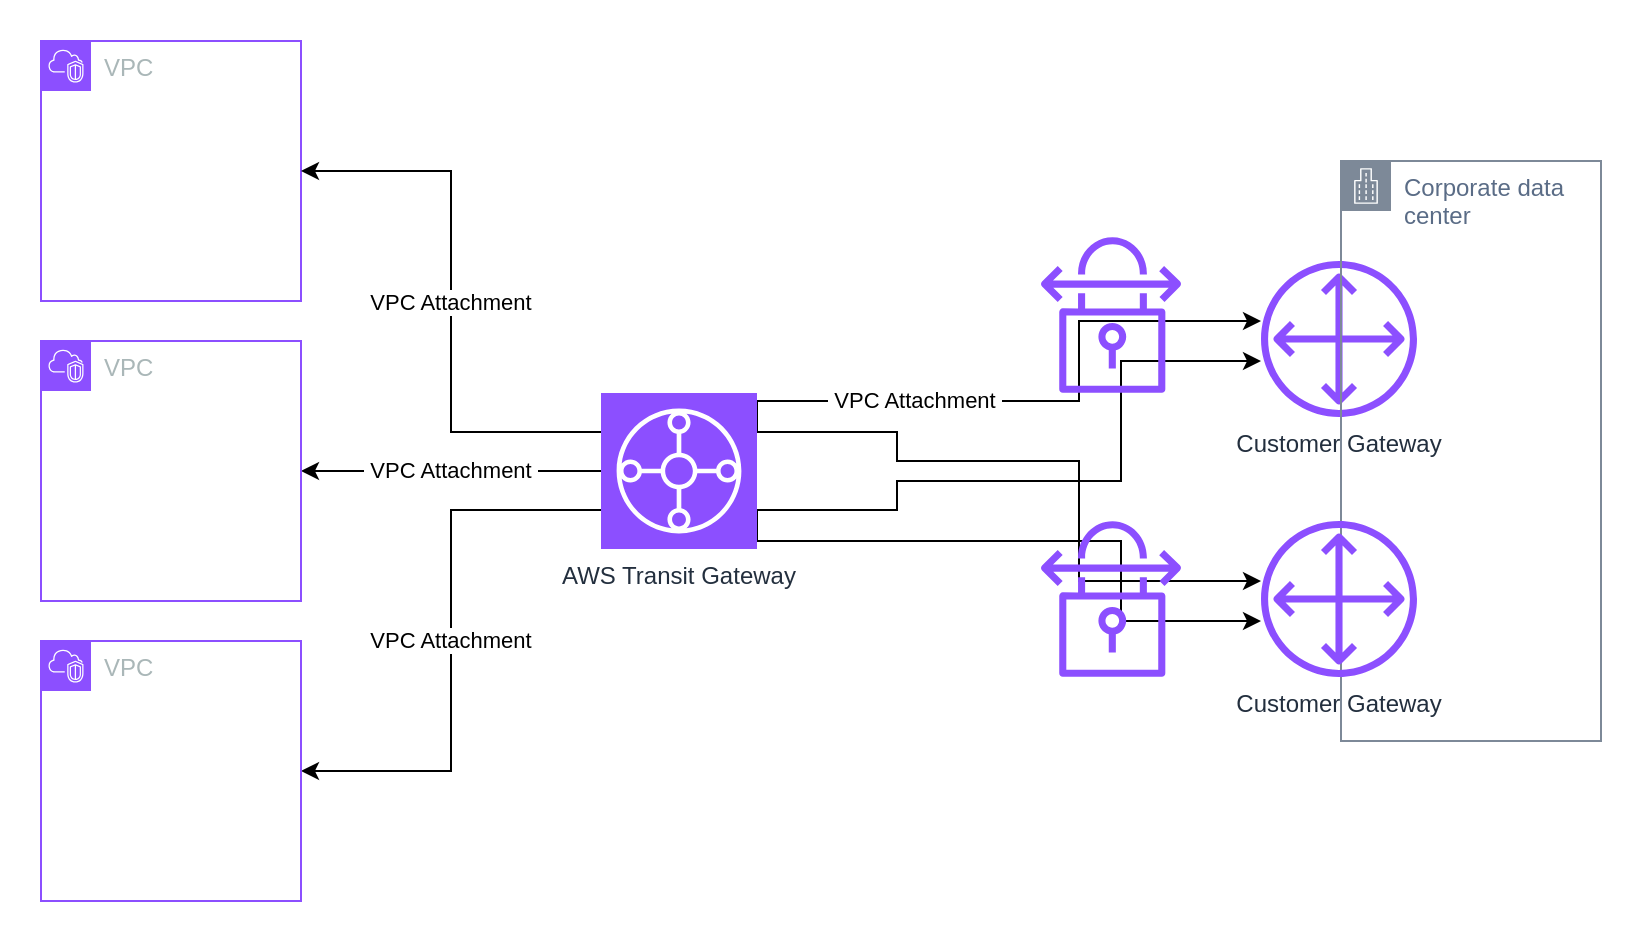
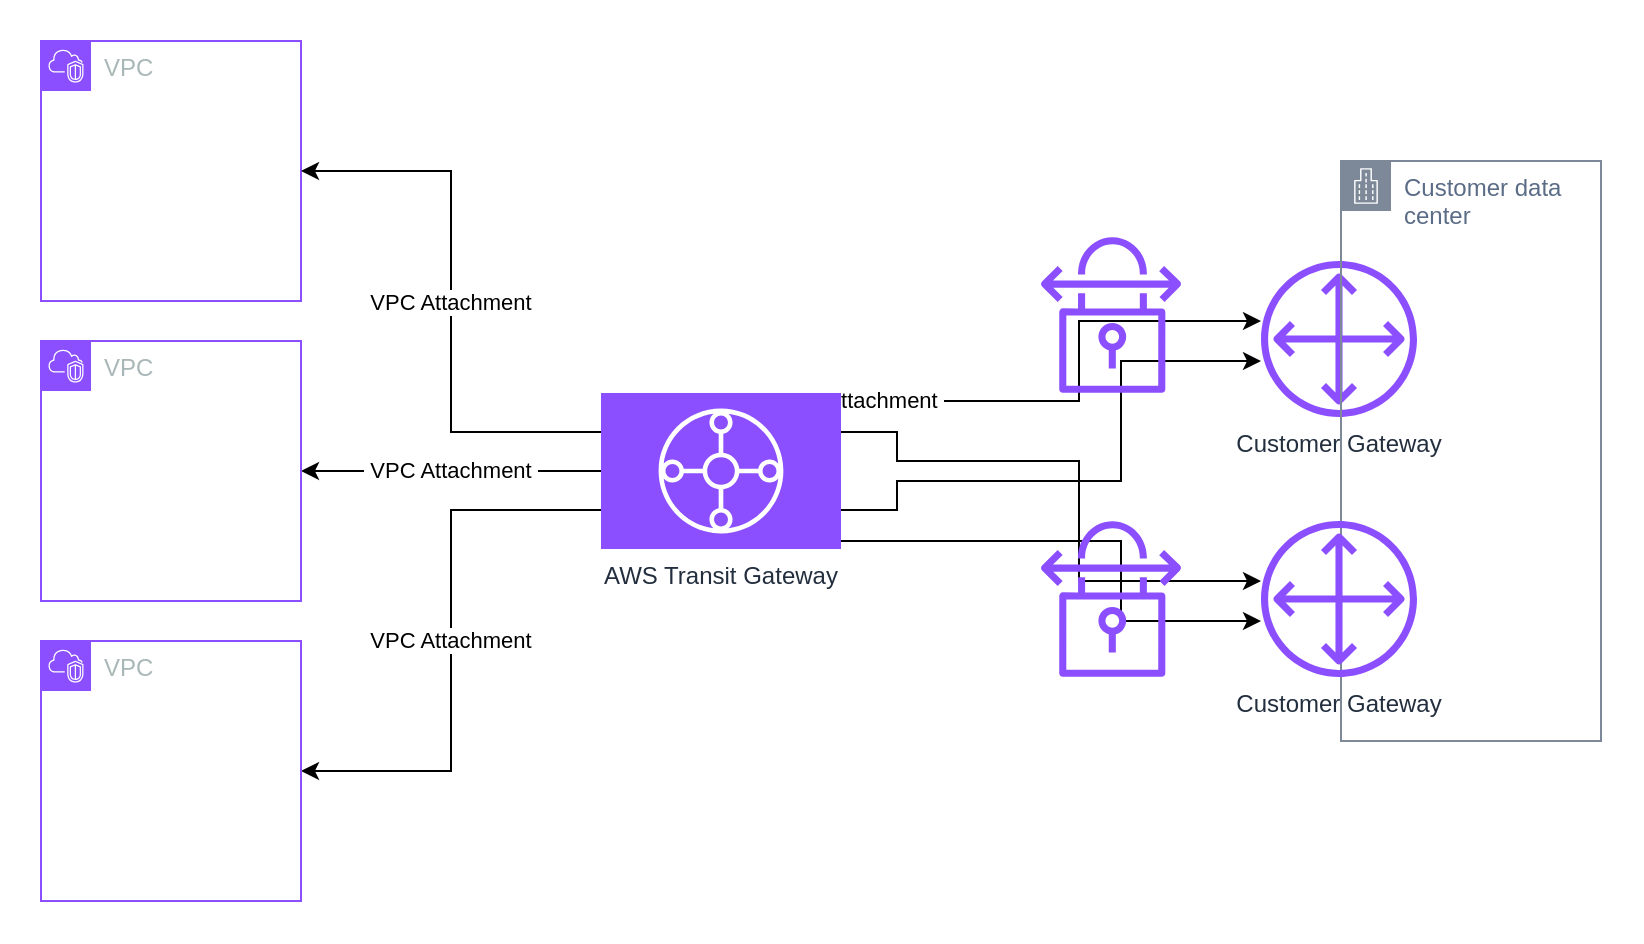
  <mxCell id="0" />
  <mxCell id="1" parent="0" />
  <mxCell id="2" value="VPC" style="points=[[0,0],[0.25,0],[0.5,0],[0.75,0],[1,0],[1,0.25],[1,0.5],[1,0.75],[1,1],[0.75,1],[0.5,1],[0.25,1],[0,1],[0,0.75],[0,0.5],[0,0.25]];outlineConnect=0;gradientColor=none;html=1;whiteSpace=wrap;fontSize=12;fontStyle=0;container=1;pointerEvents=0;collapsible=0;recursiveResize=0;shape=mxgraph.aws4.group;grIcon=mxgraph.aws4.group_vpc2;strokeColor=#8C4FFF;fillColor=none;verticalAlign=top;align=left;spacingLeft=30;fontColor=#AAB7B8;dashed=0;" parent="1" vertex="1"><mxGeometry x="20" y="20" width="130" height="130" as="geometry" /></mxCell>
  <mxCell id="3" value="&lt;span style=&quot;color: rgb(0, 0, 0); font-family: Helvetica; font-size: 11px; font-style: normal; font-variant-ligatures: normal; font-variant-caps: normal; font-weight: 400; letter-spacing: normal; orphans: 2; text-align: center; text-indent: 0px; text-transform: none; widows: 2; word-spacing: 0px; -webkit-text-stroke-width: 0px; white-space: nowrap; background-color: rgb(255, 255, 255); text-decoration-thickness: initial; text-decoration-style: initial; text-decoration-color: initial; float: none; display: inline !important;&quot;&gt;&amp;nbsp;VPC Attachment&amp;nbsp;&lt;/span&gt;" style="edgeStyle=orthogonalEdgeStyle;rounded=0;orthogonalLoop=1;jettySize=auto;html=1;exitX=0;exitY=0.5;exitDx=0;exitDy=0;exitPerimeter=0;" parent="1" source="11" target="15" edge="1"><mxGeometry relative="1" as="geometry" /></mxCell>
  <mxCell id="4" value="VPC Attachment" style="edgeStyle=orthogonalEdgeStyle;rounded=0;orthogonalLoop=1;jettySize=auto;html=1;exitX=0;exitY=0.25;exitDx=0;exitDy=0;exitPerimeter=0;entryX=1;entryY=0.5;entryDx=0;entryDy=0;" parent="1" source="11" target="2" edge="1"><mxGeometry relative="1" as="geometry" /></mxCell>
  <mxCell id="5" value="&lt;span style=&quot;color: rgb(0, 0, 0); font-family: Helvetica; font-size: 11px; font-style: normal; font-variant-ligatures: normal; font-variant-caps: normal; font-weight: 400; letter-spacing: normal; orphans: 2; text-align: center; text-indent: 0px; text-transform: none; widows: 2; word-spacing: 0px; -webkit-text-stroke-width: 0px; white-space: nowrap; background-color: rgb(255, 255, 255); text-decoration-thickness: initial; text-decoration-style: initial; text-decoration-color: initial; display: inline !important; float: none;&quot;&gt;VPC Attachment&lt;/span&gt;" style="edgeStyle=orthogonalEdgeStyle;rounded=0;orthogonalLoop=1;jettySize=auto;html=1;exitX=0;exitY=0.75;exitDx=0;exitDy=0;exitPerimeter=0;entryX=1;entryY=0.5;entryDx=0;entryDy=0;" parent="1" source="11" target="16" edge="1"><mxGeometry relative="1" as="geometry" /></mxCell>
  <mxCell id="6" style="edgeStyle=orthogonalEdgeStyle;rounded=0;orthogonalLoop=1;jettySize=auto;html=1;exitX=1;exitY=0.25;exitDx=0;exitDy=0;exitPerimeter=0;" parent="1" source="11" target="12" edge="1"><mxGeometry relative="1" as="geometry"><Array as="points"><mxPoint x="378" y="200" /><mxPoint x="539" y="200" /><mxPoint x="539" y="160" /></Array></mxGeometry></mxCell>
  <mxCell id="7" value="&amp;nbsp;VPC Attachment&amp;nbsp;" style="edgeLabel;html=1;align=center;verticalAlign=middle;resizable=0;points=[];" parent="6" vertex="1" connectable="0"><mxGeometry x="-0.392" y="1" relative="1" as="geometry"><mxPoint x="1" as="offset" /></mxGeometry></mxCell>
  <mxCell id="8" style="edgeStyle=orthogonalEdgeStyle;rounded=0;orthogonalLoop=1;jettySize=auto;html=1;exitX=1;exitY=0.75;exitDx=0;exitDy=0;exitPerimeter=0;" parent="1" source="11" target="14" edge="1"><mxGeometry relative="1" as="geometry"><Array as="points"><mxPoint x="378" y="270" /><mxPoint x="560" y="270" /><mxPoint x="560" y="310" /></Array></mxGeometry></mxCell>
  <mxCell id="9" style="edgeStyle=orthogonalEdgeStyle;rounded=0;orthogonalLoop=1;jettySize=auto;html=1;exitX=1;exitY=0.75;exitDx=0;exitDy=0;exitPerimeter=0;" parent="1" source="11" target="12" edge="1"><mxGeometry relative="1" as="geometry"><Array as="points"><mxPoint x="448" y="240" /><mxPoint x="560" y="240" /><mxPoint x="560" y="180" /></Array></mxGeometry></mxCell>
  <mxCell id="10" style="edgeStyle=orthogonalEdgeStyle;rounded=0;orthogonalLoop=1;jettySize=auto;html=1;exitX=1;exitY=0.25;exitDx=0;exitDy=0;exitPerimeter=0;" parent="1" source="11" target="14" edge="1"><mxGeometry relative="1" as="geometry"><Array as="points"><mxPoint x="448" y="230" /><mxPoint x="539" y="230" /><mxPoint x="539" y="290" /></Array></mxGeometry></mxCell>
- <mxCell id="11" value="AWS Transit Gateway" style="sketch=0;points=[[0,0,0],[0.25,0,0],[0.5,0,0],[0.75,0,0],[1,0,0],[0,1,0],[0.25,1,0],[0.5,1,0],[0.75,1,0],[1,1,0],[0,0.25,0],[0,0.5,0],[0,0.75,0],[1,0.25,0],[1,0.5,0],[1,0.75,0]];outlineConnect=0;fontColor=#232F3E;fillColor=#8C4FFF;strokeColor=#ffffff;dashed=0;verticalLabelPosition=bottom;verticalAlign=top;align=center;html=1;fontSize=12;fontStyle=0;aspect=fixed;shape=mxgraph.aws4.resourceIcon;resIcon=mxgraph.aws4.transit_gateway;" parent="1" vertex="1"><mxGeometry x="300" y="196" width="78" height="78" as="geometry" /></mxCell>
+ <mxCell id="11" value="AWS Transit Gateway" style="sketch=0;points=[[0,0,0],[0.25,0,0],[0.5,0,0],[0.75,0,0],[1,0,0],[0,1,0],[0.25,1,0],[0.5,1,0],[0.75,1,0],[1,1,0],[0,0.25,0],[0,0.5,0],[0,0.75,0],[1,0.25,0],[1,0.5,0],[1,0.75,0]];outlineConnect=0;fontColor=#232F3E;fillColor=#8C4FFF;strokeColor=#ffffff;dashed=0;verticalLabelPosition=bottom;verticalAlign=top;align=center;html=1;fontSize=12;fontStyle=0;aspect=fixed;shape=mxgraph.aws4.resourceIcon;resIcon=mxgraph.aws4.transit_gateway;" parent="1" vertex="1"><mxGeometry x="300" y="196" width="120" height="78" as="geometry" /></mxCell>
  <mxCell id="12" value="Customer Gateway" style="sketch=0;outlineConnect=0;fontColor=#232F3E;gradientColor=none;fillColor=#8C4FFF;strokeColor=none;dashed=0;verticalLabelPosition=bottom;verticalAlign=top;align=center;html=1;fontSize=12;fontStyle=0;aspect=fixed;pointerEvents=1;shape=mxgraph.aws4.customer_gateway;" parent="1" vertex="1"><mxGeometry x="630" y="130" width="78" height="78" as="geometry" /></mxCell>
- <mxCell id="13" value="Corporate data center" style="points=[[0,0],[0.25,0],[0.5,0],[0.75,0],[1,0],[1,0.25],[1,0.5],[1,0.75],[1,1],[0.75,1],[0.5,1],[0.25,1],[0,1],[0,0.75],[0,0.5],[0,0.25]];outlineConnect=0;gradientColor=none;html=1;whiteSpace=wrap;fontSize=12;fontStyle=0;container=1;pointerEvents=0;collapsible=0;recursiveResize=0;shape=mxgraph.aws4.group;grIcon=mxgraph.aws4.group_corporate_data_center;strokeColor=#7D8998;fillColor=none;verticalAlign=top;align=left;spacingLeft=30;fontColor=#5A6C86;dashed=0;" parent="1" vertex="1"><mxGeometry x="670" y="80" width="130" height="290" as="geometry" /></mxCell>
+ <mxCell id="13" value="Customer data center" style="points=[[0,0],[0.25,0],[0.5,0],[0.75,0],[1,0],[1,0.25],[1,0.5],[1,0.75],[1,1],[0.75,1],[0.5,1],[0.25,1],[0,1],[0,0.75],[0,0.5],[0,0.25]];outlineConnect=0;gradientColor=none;html=1;whiteSpace=wrap;fontSize=12;fontStyle=0;container=1;pointerEvents=0;collapsible=0;recursiveResize=0;shape=mxgraph.aws4.group;grIcon=mxgraph.aws4.group_corporate_data_center;strokeColor=#7D8998;fillColor=none;verticalAlign=top;align=left;spacingLeft=30;fontColor=#5A6C86;dashed=0;" parent="1" vertex="1"><mxGeometry x="670" y="80" width="130" height="290" as="geometry" /></mxCell>
  <mxCell id="14" value="Customer Gateway" style="sketch=0;outlineConnect=0;fontColor=#232F3E;gradientColor=none;fillColor=#8C4FFF;strokeColor=none;dashed=0;verticalLabelPosition=bottom;verticalAlign=top;align=center;html=1;fontSize=12;fontStyle=0;aspect=fixed;pointerEvents=1;shape=mxgraph.aws4.customer_gateway;" parent="13" vertex="1"><mxGeometry x="-40" y="180" width="78" height="78" as="geometry" /></mxCell>
  <mxCell id="15" value="VPC" style="points=[[0,0],[0.25,0],[0.5,0],[0.75,0],[1,0],[1,0.25],[1,0.5],[1,0.75],[1,1],[0.75,1],[0.5,1],[0.25,1],[0,1],[0,0.75],[0,0.5],[0,0.25]];outlineConnect=0;gradientColor=none;html=1;whiteSpace=wrap;fontSize=12;fontStyle=0;container=1;pointerEvents=0;collapsible=0;recursiveResize=0;shape=mxgraph.aws4.group;grIcon=mxgraph.aws4.group_vpc2;strokeColor=#8C4FFF;fillColor=none;verticalAlign=top;align=left;spacingLeft=30;fontColor=#AAB7B8;dashed=0;" parent="1" vertex="1"><mxGeometry x="20" y="170" width="130" height="130" as="geometry" /></mxCell>
  <mxCell id="16" value="VPC" style="points=[[0,0],[0.25,0],[0.5,0],[0.75,0],[1,0],[1,0.25],[1,0.5],[1,0.75],[1,1],[0.75,1],[0.5,1],[0.25,1],[0,1],[0,0.75],[0,0.5],[0,0.25]];outlineConnect=0;gradientColor=none;html=1;whiteSpace=wrap;fontSize=12;fontStyle=0;container=1;pointerEvents=0;collapsible=0;recursiveResize=0;shape=mxgraph.aws4.group;grIcon=mxgraph.aws4.group_vpc2;strokeColor=#8C4FFF;fillColor=none;verticalAlign=top;align=left;spacingLeft=30;fontColor=#AAB7B8;dashed=0;" parent="1" vertex="1"><mxGeometry x="20" y="320" width="130" height="130" as="geometry" /></mxCell>
  <mxCell id="17" value="" style="sketch=0;outlineConnect=0;fontColor=#232F3E;gradientColor=none;fillColor=#8C4FFF;strokeColor=none;dashed=0;verticalLabelPosition=bottom;verticalAlign=top;align=center;html=1;fontSize=12;fontStyle=0;aspect=fixed;pointerEvents=1;shape=mxgraph.aws4.vpn_connection;" parent="1" vertex="1"><mxGeometry x="520" y="118" width="70" height="78" as="geometry" /></mxCell>
  <mxCell id="18" value="" style="sketch=0;outlineConnect=0;fontColor=#232F3E;gradientColor=none;fillColor=#8C4FFF;strokeColor=none;dashed=0;verticalLabelPosition=bottom;verticalAlign=top;align=center;html=1;fontSize=12;fontStyle=0;aspect=fixed;pointerEvents=1;shape=mxgraph.aws4.vpn_connection;" parent="1" vertex="1"><mxGeometry x="520" y="260" width="70" height="78" as="geometry" /></mxCell>
